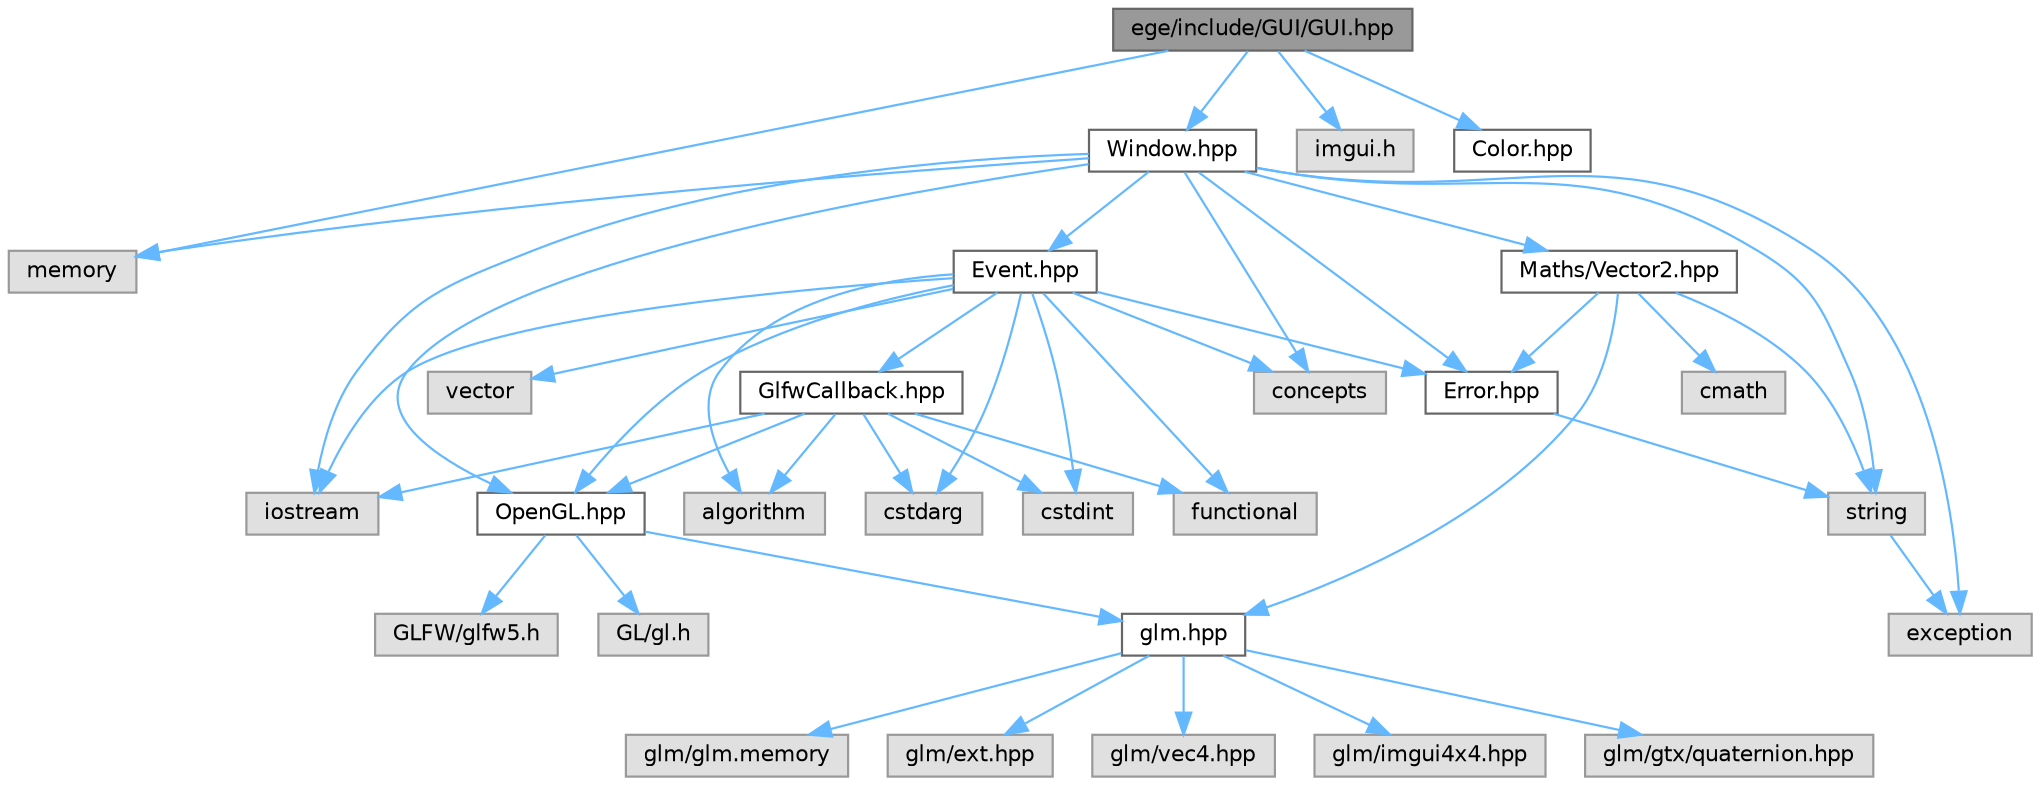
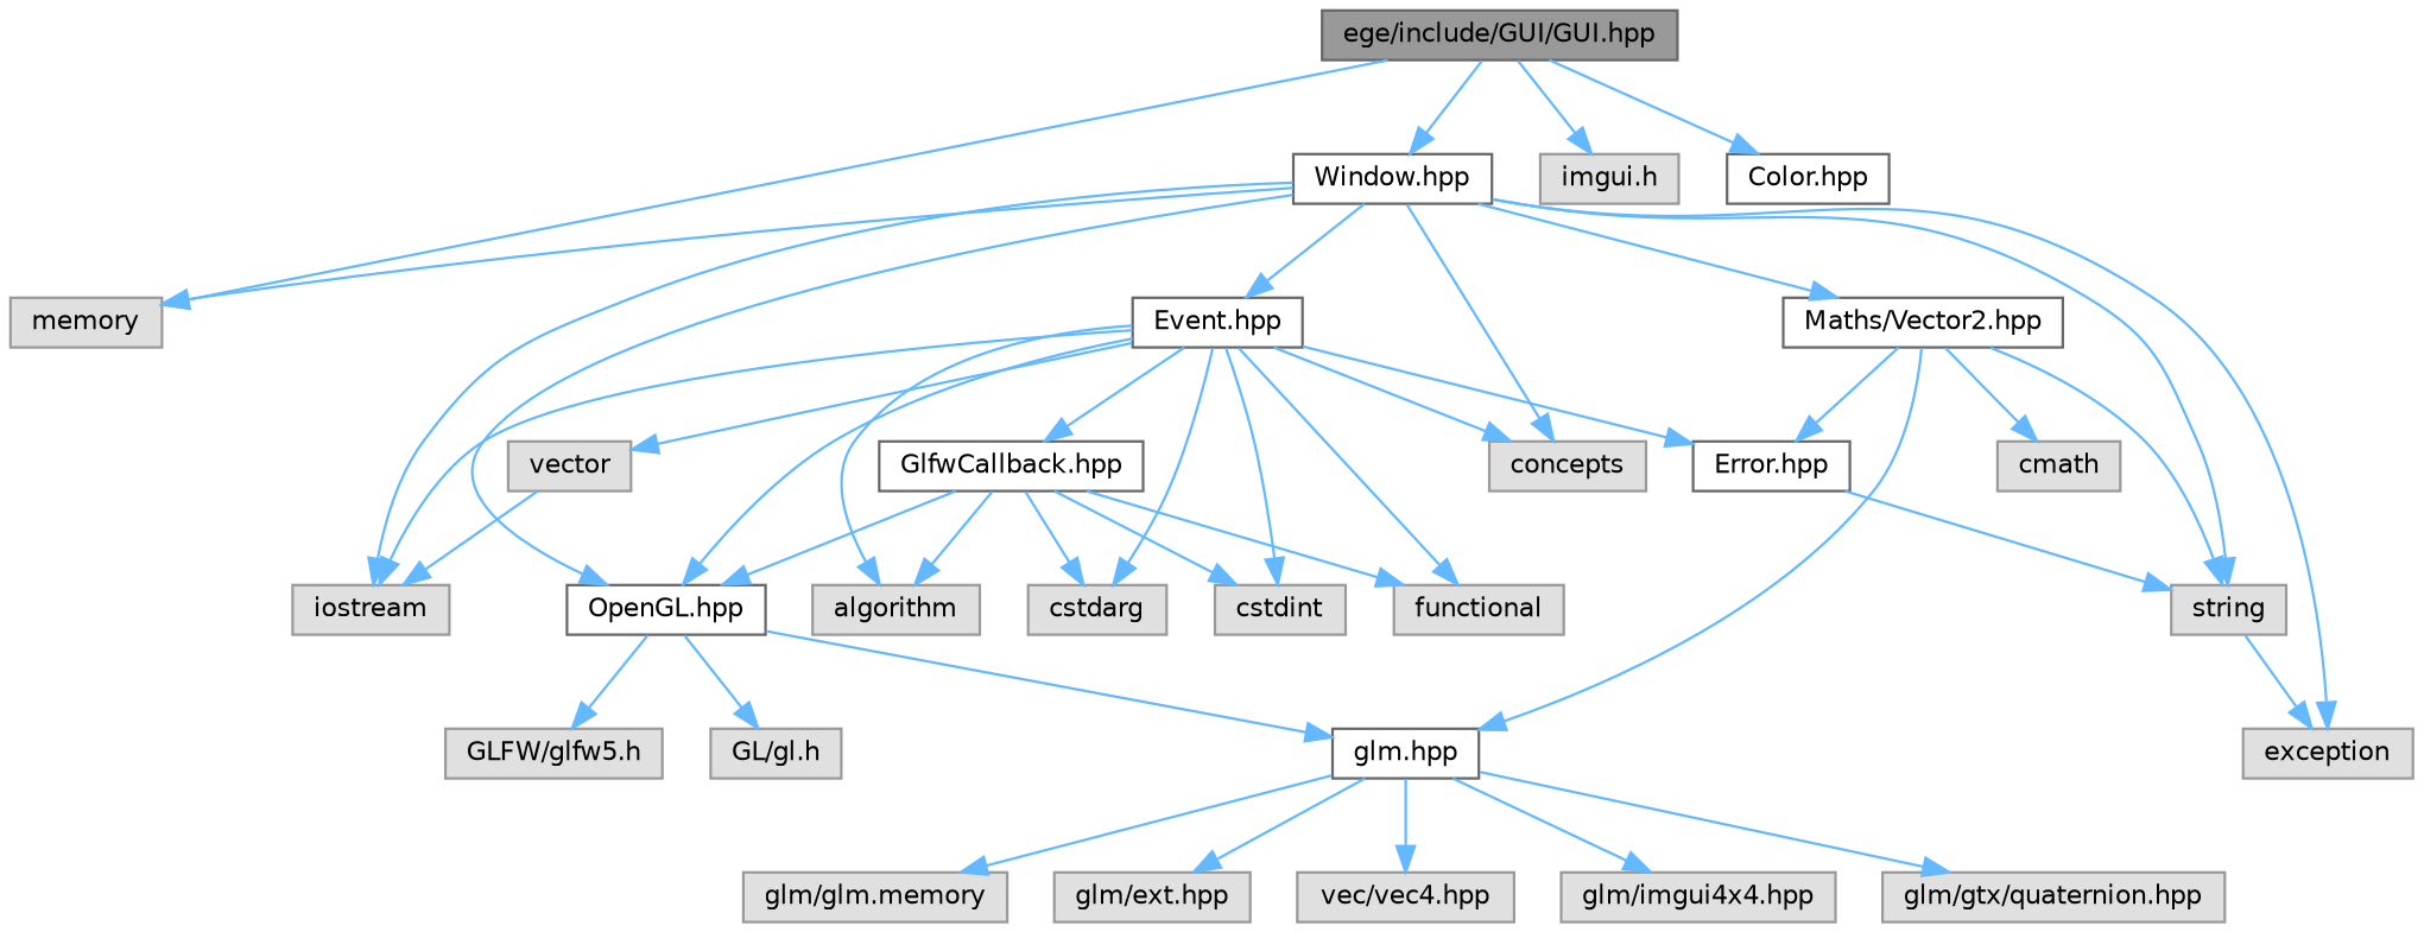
  digraph {
    node [color=grey60 fillcolor="#E0E0E0" fontname=Helvetica fontsize=10 shape=box style=filled]
    edge [color=steelblue1 fontname=Helvetica fontsize=10 labelfontname=Helvetica labelfontsize=10 style=solid]
    n1 [color=gray40 fillcolor=grey60 fontcolor=black height=0.2 label="ege/include/GUI/GUI.hpp" width=0.4]
    n2 [color=grey40 fillcolor=white height=0.2 label="Window.hpp" width=0.4]
    n3 [height=0.2 label=memory width=0.4]
    n4 [height=0.2 label="imgui.h" width=0.4]
    n5 [color=grey40 fillcolor=white height=0.2 label="Color.hpp" width=0.4]
    n6 [color=grey40 fillcolor=white height=0.2 label="Error.hpp" width=0.4]
    n7 [height=0.2 label=exception width=0.4]
    n8 [height=0.2 label=string width=0.4]
    n9 [color=grey40 fillcolor=white height=0.2 label="Event.hpp" width=0.4]
    n10 [color=grey40 fillcolor=white height=0.2 label="OpenGL.hpp" width=0.4]
    n11 [height=0.2 label=iostream width=0.4]
    n12 [height=0.2 label=concepts width=0.4]
    n13 [color=grey40 fillcolor=white height=0.2 label="Maths/Vector2.hpp" width=0.4]
    n14 [color=grey40 fillcolor=white height=0.2 label="GlfwCallback.hpp" width=0.4]
    n15 [height=0.2 label=algorithm width=0.4]
    n16 [height=0.2 label=cstdarg width=0.4]
    n17 [height=0.2 label=cstdint width=0.4]
    n18 [height=0.2 label=functional width=0.4]
    n19 [height=0.2 label=vector width=0.4]
    n20 [color=grey40 fillcolor=white height=0.2 label="glm.hpp" width=0.4]
    n21 [height=0.2 label="GL/gl.h" width=0.4]
    n22 [height=0.2 label="GLFW/glfw5.h" width=0.4]
    n23 [height=0.2 label=cmath width=0.4]
    n24 [height=0.2 label="glm/glm.memory" width=0.4]
    n25 [height=0.2 label="glm/ext.hpp" width=0.4]
-   n26 [height=0.2 label="glm/vec4.hpp" width=0.4]
+   n26 [height=0.2 label="vec/vec4.hpp" width=0.4]
    n27 [height=0.2 label="glm/imgui4x4.hpp" width=0.4]
    n28 [height=0.2 label="glm/gtx/quaternion.hpp" width=0.4]
    n1 -> n2
    n1 -> n3
    n1 -> n4
    n1 -> n5
    n2 -> n3
-   n2 -> n6
    n2 -> n7
    n2 -> n8
    n2 -> n9
    n2 -> n10
    n2 -> n11
    n2 -> n12
    n2 -> n13
    n6 -> n8
    n8 -> n7
    n9 -> n6
    n9 -> n10
    n9 -> n11
    n9 -> n12
    n9 -> n14
    n9 -> n15
    n9 -> n16
    n9 -> n17
    n9 -> n18
    n9 -> n19
    n10 -> n20
    n10 -> n21
    n10 -> n22
    n13 -> n6
    n13 -> n8
    n13 -> n20
    n13 -> n23
    n14 -> n10
-   n14 -> n11
+   n19 -> n11
    n14 -> n15
    n14 -> n16
    n14 -> n17
    n14 -> n18
    n20 -> n24
    n20 -> n25
    n20 -> n26
    n20 -> n27
    n20 -> n28
  }
